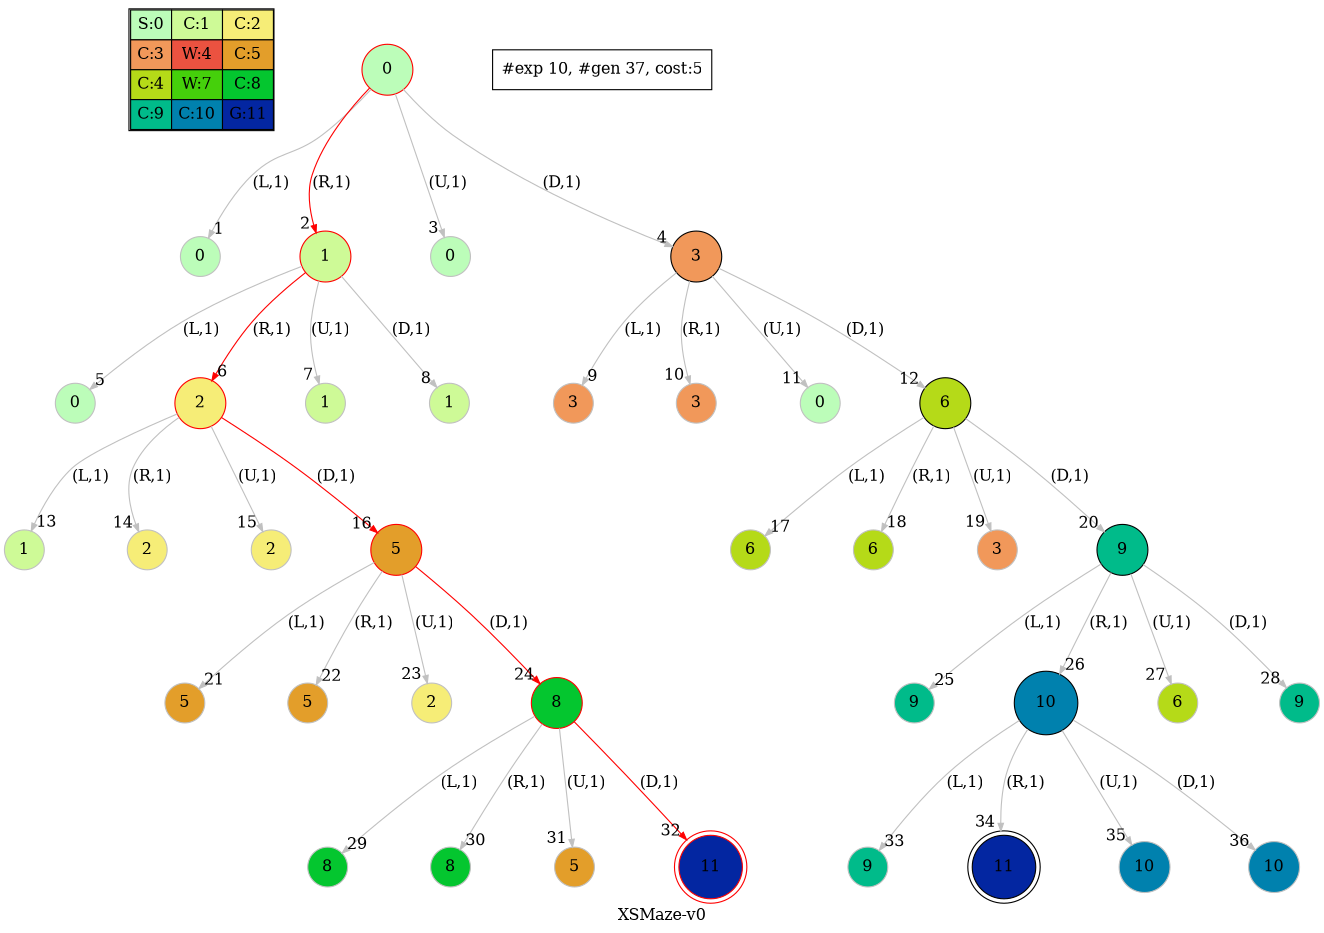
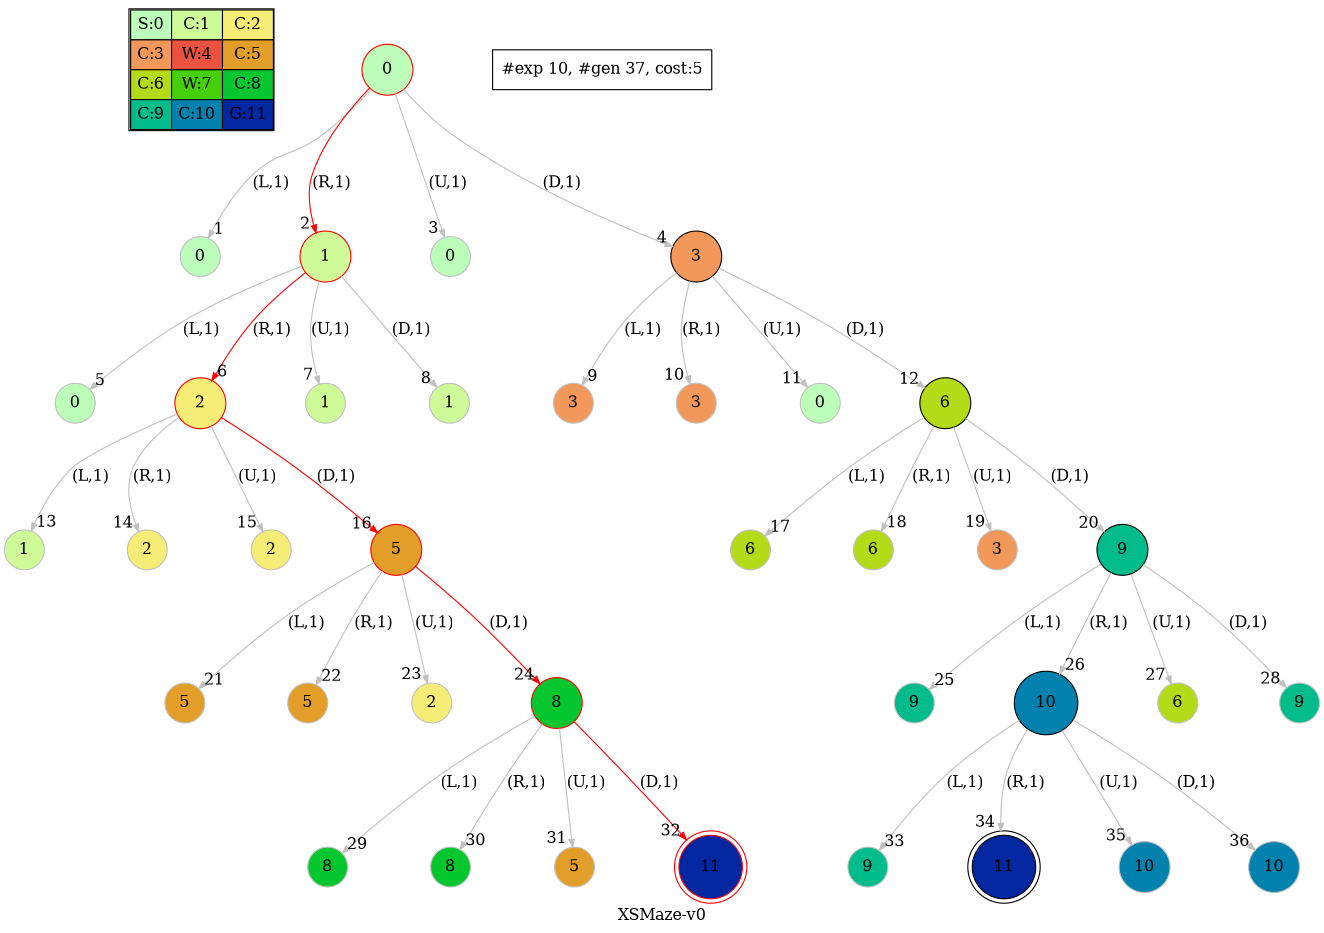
  digraph {
    label="XSMaze-v0"
    nodesep=1
    ranksep=1
    node [shape=circle color=grey fillcolor="0.32745098 0.267733   0.99083125 1.        " style=filled]
    edge [arrowsize=0.7 color=grey]
-   n1 [label=<<table border="1" cellpadding="5" cellspacing="0" cellborder="1"><tr><td bgcolor="0.32745098 0.267733   0.99083125 1.        ">S:0</td><td bgcolor="0.24117647 0.39545121 0.97940977 1.        ">C:1</td><td bgcolor="0.15490196 0.51591783 0.96349314 1.        ">C:2</td></tr><tr><td bgcolor="0.06862745 0.62692381 0.94315443 1.        ">C:3</td><td bgcolor="0.01764706 0.72643357 0.91848699 1.        ">W:4</td><td bgcolor="0.10392157 0.81262237 0.88960401 1.        ">C:5</td></tr><tr><td bgcolor="0.19803922 0.88960401 0.8534438  1.        ">C:4</td><td bgcolor="0.28431373 0.94315443 0.81619691 1.        ">W:7</td><td bgcolor="0.37058824 0.97940977 0.77520398 1.        ">C:8</td></tr><tr><td bgcolor="0.45686275 0.99770518 0.73065313 1.        ">C:9</td><td bgcolor="0.54313725 0.99770518 0.68274886 1.        ">C:10</td><td bgcolor="0.62941176 0.97940977 0.63171101 1.        ">G:11</td></tr></table>> shape=plaintext color="" fillcolor="" style=""]
+   n1 [label=<<table border="1" cellpadding="5" cellspacing="0" cellborder="1"><tr><td bgcolor="0.32745098 0.267733   0.99083125 1.        ">S:0</td><td bgcolor="0.24117647 0.39545121 0.97940977 1.        ">C:1</td><td bgcolor="0.15490196 0.51591783 0.96349314 1.        ">C:2</td></tr><tr><td bgcolor="0.06862745 0.62692381 0.94315443 1.        ">C:3</td><td bgcolor="0.01764706 0.72643357 0.91848699 1.        ">W:4</td><td bgcolor="0.10392157 0.81262237 0.88960401 1.        ">C:5</td></tr><tr><td bgcolor="0.19803922 0.88960401 0.8534438  1.        ">C:6</td><td bgcolor="0.28431373 0.94315443 0.81619691 1.        ">W:7</td><td bgcolor="0.37058824 0.97940977 0.77520398 1.        ">C:8</td></tr><tr><td bgcolor="0.45686275 0.99770518 0.73065313 1.        ">C:9</td><td bgcolor="0.54313725 0.99770518 0.68274886 1.        ">C:10</td><td bgcolor="0.62941176 0.97940977 0.63171101 1.        ">G:11</td></tr></table>> shape=plaintext color="" fillcolor="" style=""]
    n2 [color=red label=" 0 "]
    n3 [label=0]
    n4 [color=red fillcolor="0.24117647 0.39545121 0.97940977 1.        " label=" 1 "]
    n5 [label=0]
    n6 [color=black fillcolor="0.06862745 0.62692381 0.94315443 1.        " label=" 3 "]
    n7 [label=0]
    n8 [color=red fillcolor="0.15490196 0.51591783 0.96349314 1.        " label=" 2 "]
    n9 [fillcolor="0.24117647 0.39545121 0.97940977 1.        " label=1]
    n10 [fillcolor="0.24117647 0.39545121 0.97940977 1.        " label=1]
    n11 [fillcolor="0.06862745 0.62692381 0.94315443 1.        " label=3]
    n12 [fillcolor="0.06862745 0.62692381 0.94315443 1.        " label=3]
    n13 [label=0]
    n14 [color=black fillcolor="0.19803922 0.88960401 0.8534438  1.        " label=" 6 "]
    n15 [fillcolor="0.24117647 0.39545121 0.97940977 1.        " label=1]
    n16 [fillcolor="0.15490196 0.51591783 0.96349314 1.        " label=2]
    n17 [fillcolor="0.15490196 0.51591783 0.96349314 1.        " label=2]
    n18 [color=red fillcolor="0.10392157 0.81262237 0.88960401 1.        " label=" 5 "]
    n19 [fillcolor="0.19803922 0.88960401 0.8534438  1.        " label=6]
    n20 [fillcolor="0.19803922 0.88960401 0.8534438  1.        " label=6]
    n21 [fillcolor="0.06862745 0.62692381 0.94315443 1.        " label=3]
    n22 [color=black fillcolor="0.45686275 0.99770518 0.73065313 1.        " label=" 9 "]
    n23 [fillcolor="0.10392157 0.81262237 0.88960401 1.        " label=5]
    n24 [fillcolor="0.10392157 0.81262237 0.88960401 1.        " label=5]
    n25 [fillcolor="0.15490196 0.51591783 0.96349314 1.        " label=2]
    n26 [color=red fillcolor="0.37058824 0.97940977 0.77520398 1.        " label=" 8 "]
    n27 [fillcolor="0.45686275 0.99770518 0.73065313 1.        " label=9]
    n28 [color=black fillcolor="0.54313725 0.99770518 0.68274886 1.        " label=" 10 "]
    n29 [fillcolor="0.19803922 0.88960401 0.8534438  1.        " label=6]
    n30 [fillcolor="0.45686275 0.99770518 0.73065313 1.        " label=9]
    n31 [fillcolor="0.37058824 0.97940977 0.77520398 1.        " label=8]
    n32 [fillcolor="0.37058824 0.97940977 0.77520398 1.        " label=8]
    n33 [fillcolor="0.10392157 0.81262237 0.88960401 1.        " label=5]
    n34 [color=red fillcolor="0.62941176 0.97940977 0.63171101 1.        " label=" 11 " peripheries=2]
    n35 [fillcolor="0.45686275 0.99770518 0.73065313 1.        " label=9]
    n36 [color=black fillcolor="0.62941176 0.97940977 0.63171101 1.        " label=" 11 " peripheries=2]
    n37 [fillcolor="0.54313725 0.99770518 0.68274886 1.        " label=10]
    n38 [fillcolor="0.54313725 0.99770518 0.68274886 1.        " label=10]
    "#exp 10, #gen 37, cost:5" [shape=box color="" fillcolor="" style=""]
    subgraph sub_1 {
      label=Map
      n1
    }
    n2 -> n3 [headlabel=" 1 " label="(L,1)"]
    n2 -> n4 [color=red headlabel=" 2 " label="(R,1)"]
    n2 -> n5 [headlabel=" 3 " label="(U,1)"]
    n2 -> n6 [headlabel=" 4 " label="(D,1)"]
    n4 -> n7 [headlabel=" 5 " label="(L,1)"]
    n4 -> n8 [color=red headlabel=" 6 " label="(R,1)"]
    n4 -> n9 [headlabel=" 7 " label="(U,1)"]
    n4 -> n10 [headlabel=" 8 " label="(D,1)"]
    n6 -> n11 [headlabel=" 9 " label="(L,1)"]
    n6 -> n12 [headlabel=" 10 " label="(R,1)"]
    n6 -> n13 [headlabel=" 11 " label="(U,1)"]
    n6 -> n14 [headlabel=" 12 " label="(D,1)"]
    n8 -> n15 [headlabel=" 13 " label="(L,1)"]
    n8 -> n16 [headlabel=" 14 " label="(R,1)"]
    n8 -> n17 [headlabel=" 15 " label="(U,1)"]
    n8 -> n18 [color=red headlabel=" 16 " label="(D,1)"]
    n14 -> n19 [headlabel=" 17 " label="(L,1)"]
    n14 -> n20 [headlabel=" 18 " label="(R,1)"]
    n14 -> n21 [headlabel=" 19 " label="(U,1)"]
    n14 -> n22 [headlabel=" 20 " label="(D,1)"]
    n18 -> n23 [headlabel=" 21 " label="(L,1)"]
    n18 -> n24 [headlabel=" 22 " label="(R,1)"]
    n18 -> n25 [headlabel=" 23 " label="(U,1)"]
    n18 -> n26 [color=red headlabel=" 24 " label="(D,1)"]
    n22 -> n27 [headlabel=" 25 " label="(L,1)"]
    n22 -> n28 [headlabel=" 26 " label="(R,1)"]
    n22 -> n29 [headlabel=" 27 " label="(U,1)"]
    n22 -> n30 [headlabel=" 28 " label="(D,1)"]
    n26 -> n31 [headlabel=" 29 " label="(L,1)"]
    n26 -> n32 [headlabel=" 30 " label="(R,1)"]
    n26 -> n33 [headlabel=" 31 " label="(U,1)"]
    n26 -> n34 [color=red headlabel=" 32 " label="(D,1)"]
    n28 -> n35 [headlabel=" 33 " label="(L,1)"]
    n28 -> n36 [headlabel=" 34 " label="(R,1)"]
    n28 -> n37 [headlabel=" 35 " label="(U,1)"]
    n28 -> n38 [headlabel=" 36 " label="(D,1)"]
  }
